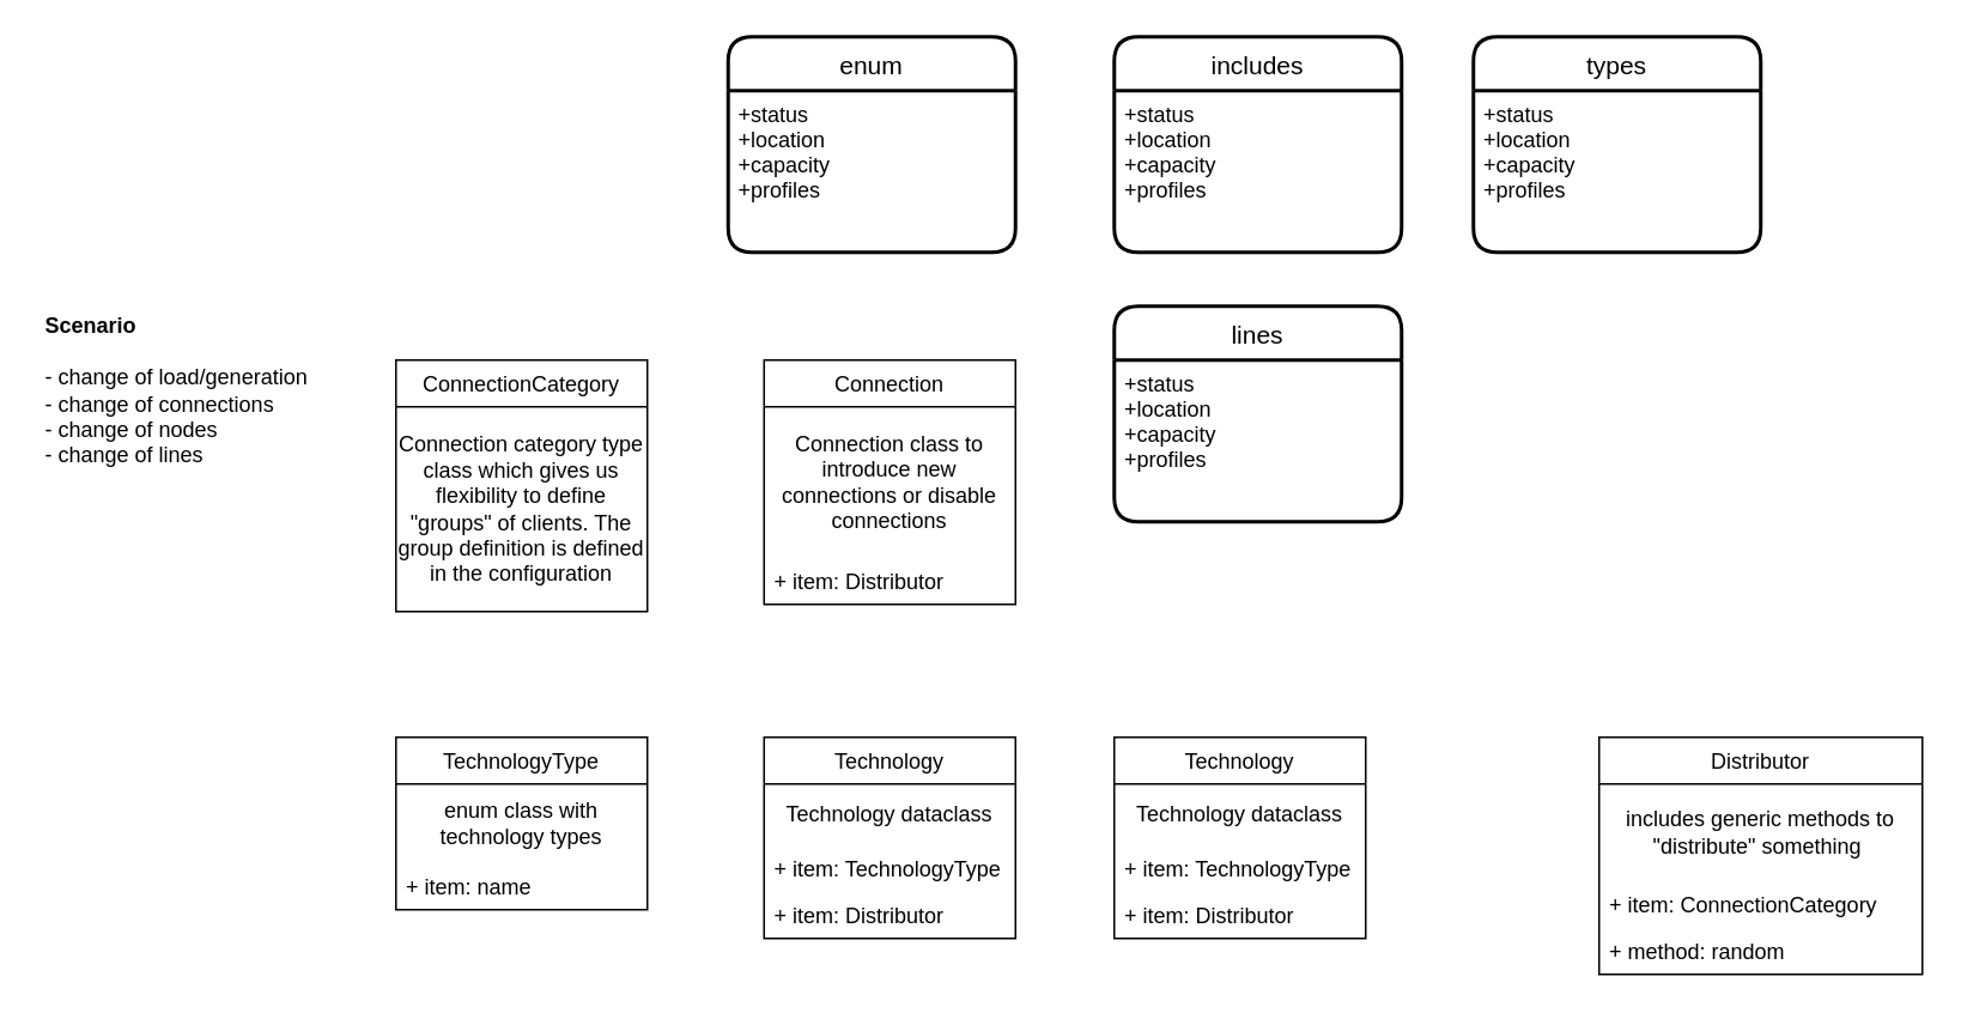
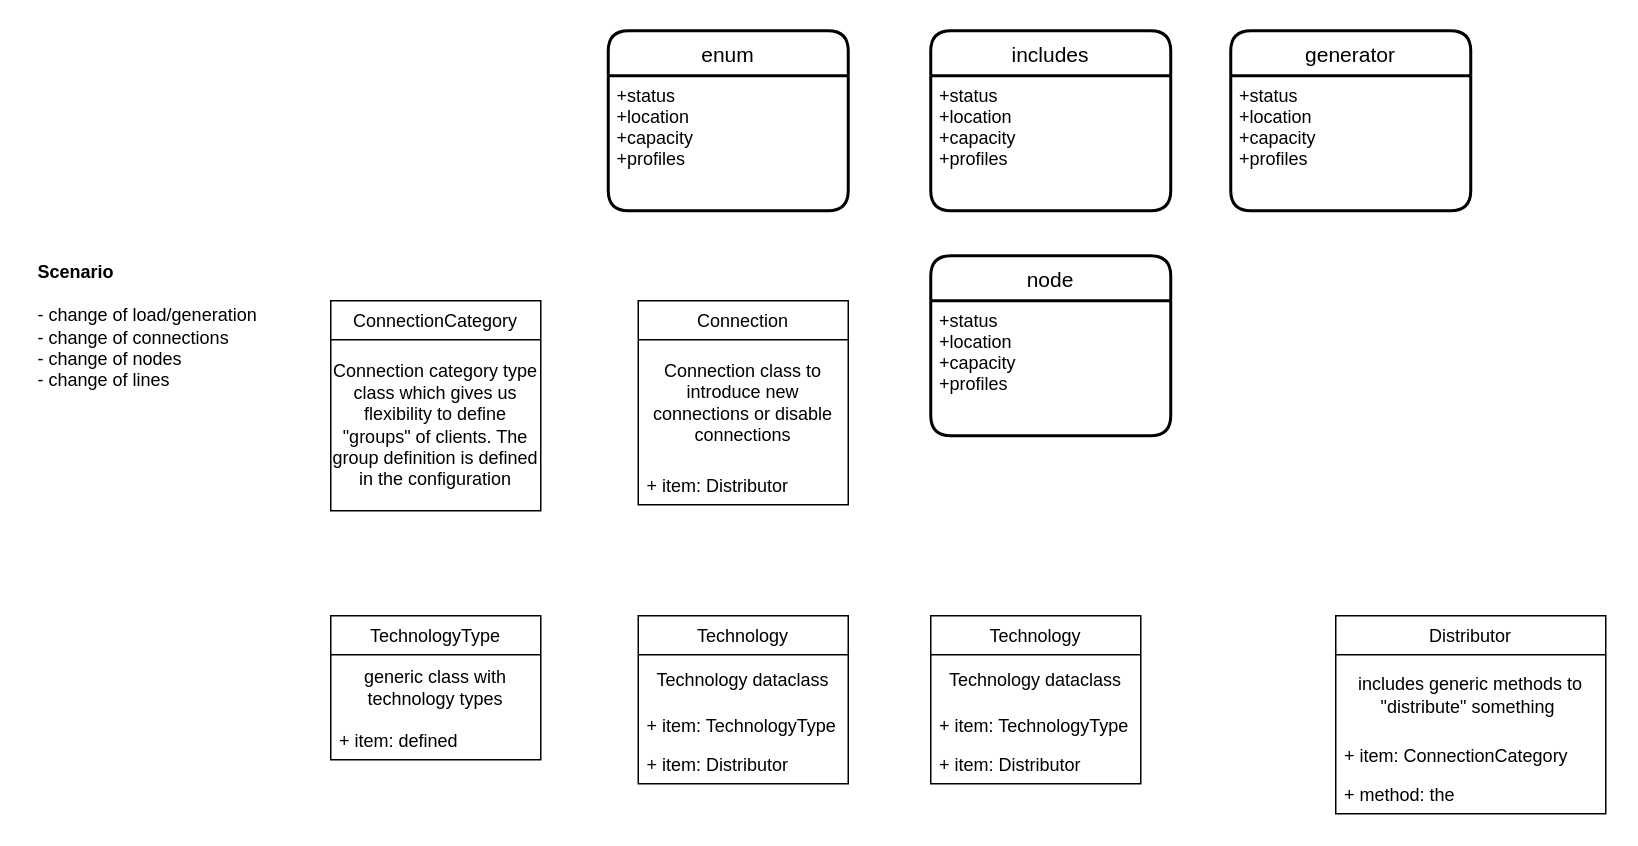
  <mxCell id="0" />
  <mxCell id="1" parent="0" />
  <mxCell id="2" value="Distributor" style="swimlane;fontStyle=0;childLayout=stackLayout;horizontal=1;startSize=26;fillColor=none;horizontalStack=0;resizeParent=1;resizeParentMax=0;resizeLast=0;collapsible=1;marginBottom=0;" vertex="1" parent="1"><mxGeometry x="890" y="410" width="180" height="132" as="geometry" /></mxCell>
  <mxCell id="3" value="&lt;div align=&quot;center&quot;&gt;includes generic methods to &quot;distribute&quot; something&amp;nbsp; &lt;/div&gt;" style="text;html=1;strokeColor=none;fillColor=none;align=center;verticalAlign=middle;whiteSpace=wrap;rounded=0;" vertex="1" parent="2"><mxGeometry y="26" width="180" height="54" as="geometry" /></mxCell>
  <mxCell id="4" value="+ item: ConnectionCategory" style="text;strokeColor=none;fillColor=none;align=left;verticalAlign=top;spacingLeft=4;spacingRight=4;overflow=hidden;rotatable=0;points=[[0,0.5],[1,0.5]];portConstraint=eastwest;" vertex="1" parent="2"><mxGeometry y="80" width="180" height="26" as="geometry" /></mxCell>
- <mxCell id="5" value="+ method: random" style="text;strokeColor=none;fillColor=none;align=left;verticalAlign=top;spacingLeft=4;spacingRight=4;overflow=hidden;rotatable=0;points=[[0,0.5],[1,0.5]];portConstraint=eastwest;" vertex="1" parent="2"><mxGeometry y="106" width="180" height="26" as="geometry" /></mxCell>
+ <mxCell id="5" value="+ method: the" style="text;strokeColor=none;fillColor=none;align=left;verticalAlign=top;spacingLeft=4;spacingRight=4;overflow=hidden;rotatable=0;points=[[0,0.5],[1,0.5]];portConstraint=eastwest;" vertex="1" parent="2"><mxGeometry y="106" width="180" height="26" as="geometry" /></mxCell>
  <mxCell id="6" value="TechnologyType" style="swimlane;fontStyle=0;childLayout=stackLayout;horizontal=1;startSize=26;fillColor=none;horizontalStack=0;resizeParent=1;resizeParentMax=0;resizeLast=0;collapsible=1;marginBottom=0;" vertex="1" parent="1"><mxGeometry x="220" y="410" width="140" height="96" as="geometry" /></mxCell>
- <mxCell id="7" value="enum class with technology types" style="text;html=1;strokeColor=none;fillColor=none;align=center;verticalAlign=middle;whiteSpace=wrap;rounded=0;" vertex="1" parent="6"><mxGeometry y="26" width="140" height="44" as="geometry" /></mxCell>
- <mxCell id="8" value="+ item: name" style="text;strokeColor=none;fillColor=none;align=left;verticalAlign=top;spacingLeft=4;spacingRight=4;overflow=hidden;rotatable=0;points=[[0,0.5],[1,0.5]];portConstraint=eastwest;" vertex="1" parent="6"><mxGeometry y="70" width="140" height="26" as="geometry" /></mxCell>
+ <mxCell id="7" value="generic class with technology types" style="text;html=1;strokeColor=none;fillColor=none;align=center;verticalAlign=middle;whiteSpace=wrap;rounded=0;" vertex="1" parent="6"><mxGeometry y="26" width="140" height="44" as="geometry" /></mxCell>
+ <mxCell id="8" value="+ item: defined" style="text;strokeColor=none;fillColor=none;align=left;verticalAlign=top;spacingLeft=4;spacingRight=4;overflow=hidden;rotatable=0;points=[[0,0.5],[1,0.5]];portConstraint=eastwest;" vertex="1" parent="6"><mxGeometry y="70" width="140" height="26" as="geometry" /></mxCell>
  <mxCell id="9" value="ConnectionCategory" style="swimlane;fontStyle=0;childLayout=stackLayout;horizontal=1;startSize=26;fillColor=none;horizontalStack=0;resizeParent=1;resizeParentMax=0;resizeLast=0;collapsible=1;marginBottom=0;" vertex="1" parent="1"><mxGeometry x="220" y="200" width="140" height="140" as="geometry" /></mxCell>
  <mxCell id="10" value="Connection category type class which gives us flexibility to define &quot;groups&quot; of clients. The group definition is defined in the configuration" style="text;html=1;strokeColor=none;fillColor=none;align=center;verticalAlign=middle;whiteSpace=wrap;rounded=0;" vertex="1" parent="9"><mxGeometry y="26" width="140" height="114" as="geometry" /></mxCell>
  <mxCell id="11" value="Technology" style="swimlane;fontStyle=0;childLayout=stackLayout;horizontal=1;startSize=26;fillColor=none;horizontalStack=0;resizeParent=1;resizeParentMax=0;resizeLast=0;collapsible=1;marginBottom=0;" vertex="1" parent="1"><mxGeometry x="425" y="410" width="140" height="112" as="geometry" /></mxCell>
  <mxCell id="12" value="Technology dataclass" style="text;html=1;strokeColor=none;fillColor=none;align=center;verticalAlign=middle;whiteSpace=wrap;rounded=0;" vertex="1" parent="11"><mxGeometry y="26" width="140" height="34" as="geometry" /></mxCell>
  <mxCell id="13" value="+ item: TechnologyType" style="text;strokeColor=none;fillColor=none;align=left;verticalAlign=top;spacingLeft=4;spacingRight=4;overflow=hidden;rotatable=0;points=[[0,0.5],[1,0.5]];portConstraint=eastwest;" vertex="1" parent="11"><mxGeometry y="60" width="140" height="26" as="geometry" /></mxCell>
  <mxCell id="14" value="+ item: Distributor" style="text;strokeColor=none;fillColor=none;align=left;verticalAlign=top;spacingLeft=4;spacingRight=4;overflow=hidden;rotatable=0;points=[[0,0.5],[1,0.5]];portConstraint=eastwest;" vertex="1" parent="11"><mxGeometry y="86" width="140" height="26" as="geometry" /></mxCell>
  <mxCell id="15" value="&lt;div&gt;&lt;br&gt;&lt;/div&gt;&lt;div&gt;&lt;b&gt;Scenario&lt;/b&gt;&lt;/div&gt;&lt;div&gt;&lt;br&gt;&lt;/div&gt;&lt;div&gt;- change of load/generation &lt;br&gt;&lt;/div&gt;&lt;div&gt;- change of connections&lt;/div&gt;&lt;div&gt;- change of nodes&lt;/div&gt;&lt;div&gt;- change of lines&lt;br&gt;&lt;/div&gt;&lt;div&gt;&lt;br&gt;&lt;/div&gt;&lt;div&gt;&lt;br&gt;&lt;/div&gt;" style="text;html=1;strokeColor=none;fillColor=none;spacing=5;spacingTop=-20;whiteSpace=wrap;overflow=hidden;rounded=0;" vertex="1" parent="1"><mxGeometry x="20" y="170" width="190" height="120" as="geometry" /></mxCell>
  <mxCell id="16" value="Connection" style="swimlane;fontStyle=0;childLayout=stackLayout;horizontal=1;startSize=26;fillColor=none;horizontalStack=0;resizeParent=1;resizeParentMax=0;resizeLast=0;collapsible=1;marginBottom=0;" vertex="1" parent="1"><mxGeometry x="425" y="200" width="140" height="136" as="geometry" /></mxCell>
  <mxCell id="17" value="Connection class to introduce new connections or disable connections" style="text;html=1;strokeColor=none;fillColor=none;align=center;verticalAlign=middle;whiteSpace=wrap;rounded=0;" vertex="1" parent="16"><mxGeometry y="26" width="140" height="84" as="geometry" /></mxCell>
  <mxCell id="18" value="+ item: Distributor" style="text;strokeColor=none;fillColor=none;align=left;verticalAlign=top;spacingLeft=4;spacingRight=4;overflow=hidden;rotatable=0;points=[[0,0.5],[1,0.5]];portConstraint=eastwest;" vertex="1" parent="16"><mxGeometry y="110" width="140" height="26" as="geometry" /></mxCell>
  <mxCell id="19" value="Technology" style="swimlane;fontStyle=0;childLayout=stackLayout;horizontal=1;startSize=26;fillColor=none;horizontalStack=0;resizeParent=1;resizeParentMax=0;resizeLast=0;collapsible=1;marginBottom=0;" vertex="1" parent="1"><mxGeometry x="620" y="410" width="140" height="112" as="geometry" /></mxCell>
  <mxCell id="20" value="Technology dataclass" style="text;html=1;strokeColor=none;fillColor=none;align=center;verticalAlign=middle;whiteSpace=wrap;rounded=0;" vertex="1" parent="19"><mxGeometry y="26" width="140" height="34" as="geometry" /></mxCell>
  <mxCell id="21" value="+ item: TechnologyType" style="text;strokeColor=none;fillColor=none;align=left;verticalAlign=top;spacingLeft=4;spacingRight=4;overflow=hidden;rotatable=0;points=[[0,0.5],[1,0.5]];portConstraint=eastwest;" vertex="1" parent="19"><mxGeometry y="60" width="140" height="26" as="geometry" /></mxCell>
  <mxCell id="22" value="+ item: Distributor" style="text;strokeColor=none;fillColor=none;align=left;verticalAlign=top;spacingLeft=4;spacingRight=4;overflow=hidden;rotatable=0;points=[[0,0.5],[1,0.5]];portConstraint=eastwest;" vertex="1" parent="19"><mxGeometry y="86" width="140" height="26" as="geometry" /></mxCell>
  <mxCell id="23" value="includes" style="swimlane;childLayout=stackLayout;horizontal=1;startSize=30;horizontalStack=0;rounded=1;fontSize=14;fontStyle=0;strokeWidth=2;resizeParent=0;resizeLast=1;shadow=0;dashed=0;align=center;" vertex="1" parent="1"><mxGeometry x="620" y="20" width="160" height="120" as="geometry" /></mxCell>
  <mxCell id="24" value="+status&#10;+location&#10;+capacity&#10;+profiles&#10;" style="align=left;strokeColor=none;fillColor=none;spacingLeft=4;fontSize=12;verticalAlign=top;resizable=0;rotatable=0;part=1;" vertex="1" parent="23"><mxGeometry y="30" width="160" height="90" as="geometry" /></mxCell>
- <mxCell id="25" value="types" style="swimlane;childLayout=stackLayout;horizontal=1;startSize=30;horizontalStack=0;rounded=1;fontSize=14;fontStyle=0;strokeWidth=2;resizeParent=0;resizeLast=1;shadow=0;dashed=0;align=center;" vertex="1" parent="1"><mxGeometry x="820" y="20" width="160" height="120" as="geometry" /></mxCell>
+ <mxCell id="25" value="generator" style="swimlane;childLayout=stackLayout;horizontal=1;startSize=30;horizontalStack=0;rounded=1;fontSize=14;fontStyle=0;strokeWidth=2;resizeParent=0;resizeLast=1;shadow=0;dashed=0;align=center;" vertex="1" parent="1"><mxGeometry x="820" y="20" width="160" height="120" as="geometry" /></mxCell>
  <mxCell id="26" value="+status&#10;+location&#10;+capacity&#10;+profiles&#10;" style="align=left;strokeColor=none;fillColor=none;spacingLeft=4;fontSize=12;verticalAlign=top;resizable=0;rotatable=0;part=1;" vertex="1" parent="25"><mxGeometry y="30" width="160" height="90" as="geometry" /></mxCell>
  <mxCell id="27" value="&#10;" style="align=left;strokeColor=none;fillColor=none;spacingLeft=4;fontSize=12;verticalAlign=top;resizable=0;rotatable=0;part=1;" vertex="1" parent="25"><mxGeometry y="120" width="160" as="geometry" /></mxCell>
  <mxCell id="28" value="enum" style="swimlane;childLayout=stackLayout;horizontal=1;startSize=30;horizontalStack=0;rounded=1;fontSize=14;fontStyle=0;strokeWidth=2;resizeParent=0;resizeLast=1;shadow=0;dashed=0;align=center;" vertex="1" parent="1"><mxGeometry x="405" y="20" width="160" height="120" as="geometry" /></mxCell>
  <mxCell id="29" value="+status&#10;+location&#10;+capacity&#10;+profiles&#10;" style="align=left;strokeColor=none;fillColor=none;spacingLeft=4;fontSize=12;verticalAlign=top;resizable=0;rotatable=0;part=1;" vertex="1" parent="28"><mxGeometry y="30" width="160" height="90" as="geometry" /></mxCell>
- <mxCell id="30" value="lines" style="swimlane;childLayout=stackLayout;horizontal=1;startSize=30;horizontalStack=0;rounded=1;fontSize=14;fontStyle=0;strokeWidth=2;resizeParent=0;resizeLast=1;shadow=0;dashed=0;align=center;" vertex="1" parent="1"><mxGeometry x="620" y="170" width="160" height="120" as="geometry" /></mxCell>
+ <mxCell id="30" value="node" style="swimlane;childLayout=stackLayout;horizontal=1;startSize=30;horizontalStack=0;rounded=1;fontSize=14;fontStyle=0;strokeWidth=2;resizeParent=0;resizeLast=1;shadow=0;dashed=0;align=center;" vertex="1" parent="1"><mxGeometry x="620" y="170" width="160" height="120" as="geometry" /></mxCell>
  <mxCell id="31" value="+status&#10;+location&#10;+capacity&#10;+profiles&#10;" style="align=left;strokeColor=none;fillColor=none;spacingLeft=4;fontSize=12;verticalAlign=top;resizable=0;rotatable=0;part=1;" vertex="1" parent="30"><mxGeometry y="30" width="160" height="90" as="geometry" /></mxCell>
